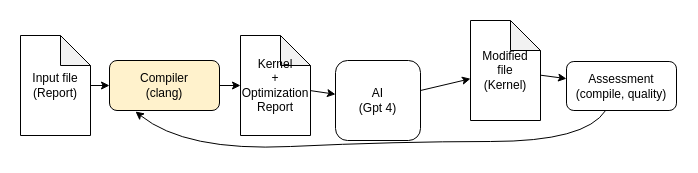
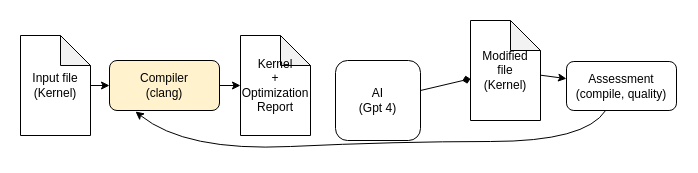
  <mxCell id="0" />
  <mxCell id="1" parent="0" />
- <mxCell id="2" value="&lt;div&gt;Input file&lt;/div&gt;&lt;div&gt;(Report)&lt;br&gt;&lt;/div&gt;" style="shape=note;whiteSpace=wrap;html=1;backgroundOutline=1;darkOpacity=0.05;" parent="1" vertex="1"><mxGeometry x="20" y="35" width="70" height="100" as="geometry" /></mxCell>
+ <mxCell id="2" value="&lt;div&gt;Input file&lt;/div&gt;&lt;div&gt;(Kernel)&lt;br&gt;&lt;/div&gt;" style="shape=note;whiteSpace=wrap;html=1;backgroundOutline=1;darkOpacity=0.05;" parent="1" vertex="1"><mxGeometry x="20" y="35" width="70" height="100" as="geometry" /></mxCell>
  <mxCell id="3" value="&lt;div&gt;Compiler&lt;/div&gt;&lt;div&gt;(clang)&lt;br&gt;&lt;/div&gt;" style="rounded=1;whiteSpace=wrap;html=1;fillColor=#fff2cc;" parent="1" vertex="1"><mxGeometry x="109" y="60" width="110" height="50" as="geometry" /></mxCell>
  <mxCell id="4" value="&lt;div&gt;Kernel&lt;/div&gt;&lt;div&gt;+&lt;br&gt;&lt;/div&gt;&lt;div&gt;Optimization&lt;/div&gt;&lt;div&gt;Report&lt;br&gt;&lt;/div&gt;" style="shape=note;whiteSpace=wrap;html=1;backgroundOutline=1;darkOpacity=0.05;" parent="1" vertex="1"><mxGeometry x="240" y="35" width="70" height="100" as="geometry" /></mxCell>
  <mxCell id="5" value="&lt;div&gt;AI&lt;/div&gt;&lt;div&gt;(Gpt 4)&lt;br&gt;&lt;/div&gt;" style="rounded=1;whiteSpace=wrap;html=1;" parent="1" vertex="1"><mxGeometry x="335" y="60" width="85" height="80" as="geometry" /></mxCell>
  <mxCell id="6" value="&lt;div&gt;Modified&lt;/div&gt;&lt;div&gt;file&lt;/div&gt;&lt;div&gt;(Kernel)&lt;br&gt;&lt;/div&gt;" style="shape=note;whiteSpace=wrap;html=1;backgroundOutline=1;darkOpacity=0.05;" parent="1" vertex="1"><mxGeometry x="470" y="20" width="70" height="100" as="geometry" /></mxCell>
  <mxCell id="7" value="Assessment&lt;div&gt;(compile, quality)&lt;br&gt;&lt;/div&gt;" style="rounded=1;whiteSpace=wrap;html=1;" parent="1" vertex="1"><mxGeometry x="566" y="61" width="110" height="49" as="geometry" /></mxCell>
  <mxCell id="8" value="" style="endArrow=classic;html=1;rounded=0;" parent="1" source="2" target="3" edge="1"><mxGeometry width="50" height="50" relative="1" as="geometry"><mxPoint x="485" y="151" as="sourcePoint" /><mxPoint x="535" y="101" as="targetPoint" /></mxGeometry></mxCell>
  <mxCell id="9" value="" style="endArrow=classic;html=1;rounded=0;" parent="1" source="3" target="4" edge="1"><mxGeometry width="50" height="50" relative="1" as="geometry"><mxPoint x="485" y="151" as="sourcePoint" /><mxPoint x="535" y="101" as="targetPoint" /></mxGeometry></mxCell>
- <mxCell id="10" value="" style="endArrow=classic;html=1;rounded=0;" parent="1" source="4" target="5" edge="1"><mxGeometry width="50" height="50" relative="1" as="geometry"><mxPoint x="485" y="151" as="sourcePoint" /><mxPoint x="535" y="101" as="targetPoint" /></mxGeometry></mxCell>
- <mxCell id="11" value="" style="endArrow=classic;html=1;rounded=0;" parent="1" source="5" target="6" edge="1"><mxGeometry width="50" height="50" relative="1" as="geometry"><mxPoint x="485" y="151" as="sourcePoint" /><mxPoint x="535" y="101" as="targetPoint" /></mxGeometry></mxCell>
+ <mxCell id="11" value="" style="endArrow=diamond;html=1;rounded=0;" parent="1" source="5" target="6" edge="1"><mxGeometry width="50" height="50" relative="1" as="geometry"><mxPoint x="485" y="151" as="sourcePoint" /><mxPoint x="535" y="101" as="targetPoint" /></mxGeometry></mxCell>
  <mxCell id="12" value="" style="endArrow=classic;html=1;rounded=0;" parent="1" source="6" target="7" edge="1"><mxGeometry width="50" height="50" relative="1" as="geometry"><mxPoint x="485" y="151" as="sourcePoint" /><mxPoint x="535" y="101" as="targetPoint" /></mxGeometry></mxCell>
  <mxCell id="13" value="" style="curved=1;endArrow=classic;html=1;rounded=0;" parent="1" source="7" edge="1"><mxGeometry width="50" height="50" relative="1" as="geometry"><mxPoint x="485" y="151" as="sourcePoint" /><mxPoint x="135" y="111" as="targetPoint" /><Array as="points"><mxPoint x="585" y="141" /><mxPoint x="395" y="141" /><mxPoint x="185" y="151" /></Array></mxGeometry></mxCell>
